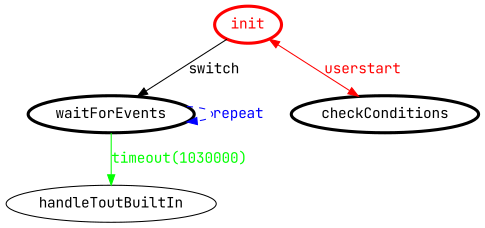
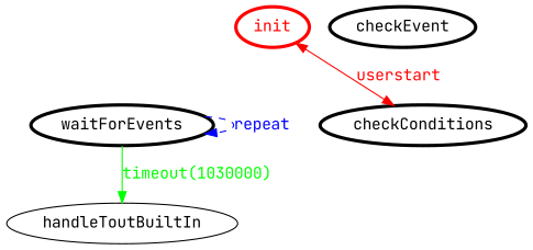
  digraph {
    fontname="JetBrains Mono"
    rankdir=TB
    node [color=black fontcolor=black fontname="JetBrains Mono" penwidth=3]
    edge [fontname="JetBrains Mono"]
    init [color=red fontcolor=red]
    waitForEvents
    checkConditions
    handleToutBuiltIn [color="" fontcolor="" penwidth=""]
-   init -> waitForEvents [color=black fontcolor=black label=switch]
+   checkEvent
    init -> checkConditions [color=red dir=both fontcolor=red label=userstart]
    waitForEvents -> waitForEvents [color=blue fontcolor=blue label="repeat " style=dashed]
    waitForEvents -> handleToutBuiltIn [color=green fontcolor=green label="timeout(1030000)"]
  }
